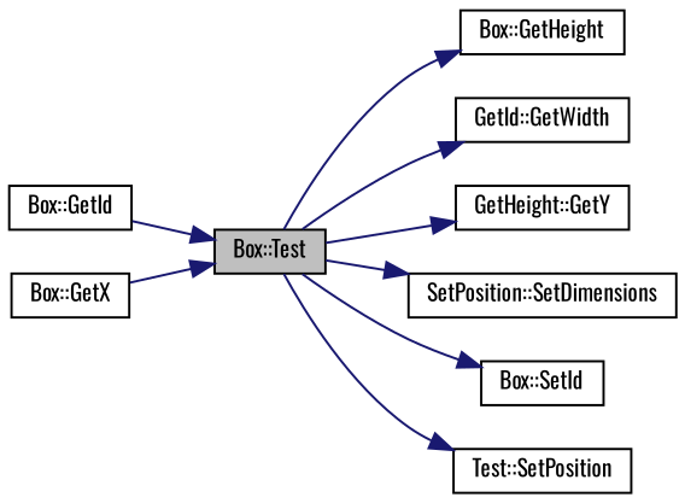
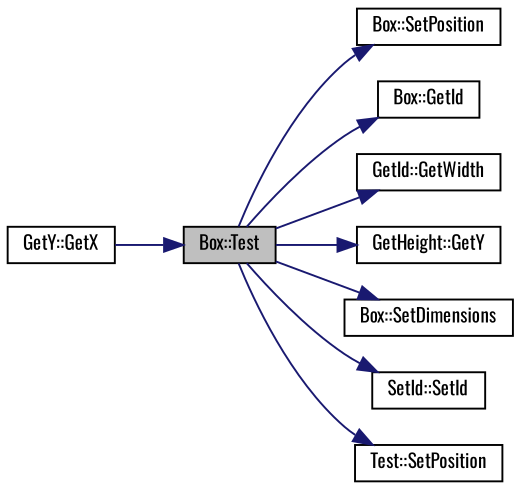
  digraph {
    fontname=Oswald
    rankdir=LR
    node [color=black fontname=Oswald fontsize=10 shape=record]
    edge [color=midnightblue fontname=Oswald fontsize=10 labelfontname=Helvetica labelfontsize=10 style=solid]
    n1 [fillcolor=grey75 fontcolor=black height=0.2 label="Box::Test" style=filled width=0.4]
-   n2 [height=0.2 label="Box::GetHeight" width=0.4]
+   n2 [height=0.2 label="Box::SetPosition" width=0.4]
    n3 [height=0.2 label="Box::GetId" width=0.4]
    n4 [height=0.2 label="GetId::GetWidth" width=0.4]
    n5 [height=0.2 label="GetHeight::GetY" width=0.4]
-   n6 [height=0.2 label="SetPosition::SetDimensions" width=0.4]
-   n7 [height=0.2 label="Box::SetId" width=0.4]
+   n6 [height=0.2 label="Box::SetDimensions" width=0.4]
+   n7 [height=0.2 label="SetId::SetId" width=0.4]
    n8 [height=0.2 label="Test::SetPosition" width=0.4]
-   n9 [height=0.2 label="Box::GetX" width=0.4]
+   n9 [height=0.2 label="GetY::GetX" width=0.4]
    n1 -> n2
-   n3 -> n1
+   n1 -> n3
    n1 -> n4
    n1 -> n5
    n1 -> n6
    n1 -> n7
    n1 -> n8
    n9 -> n1
  }
